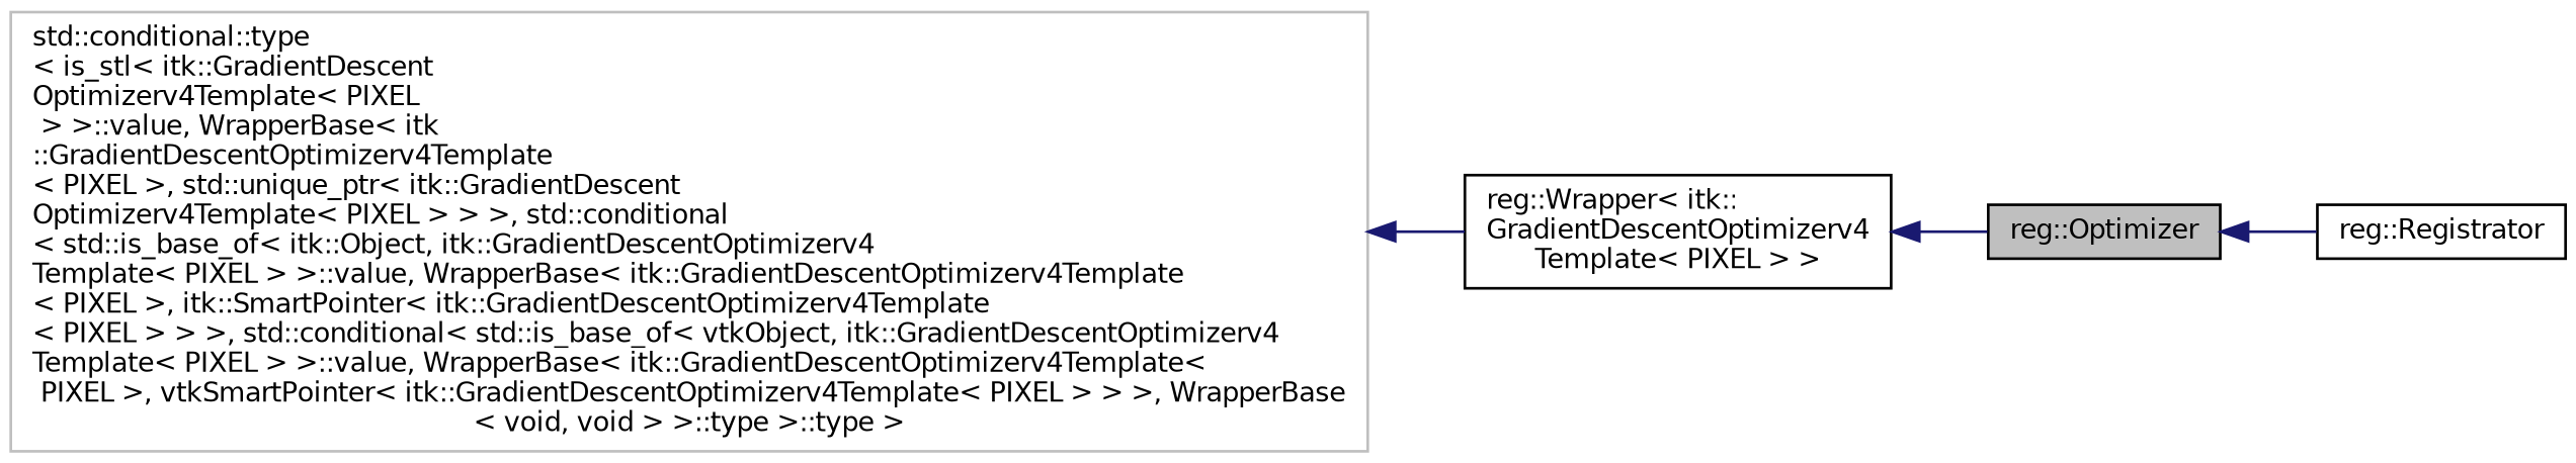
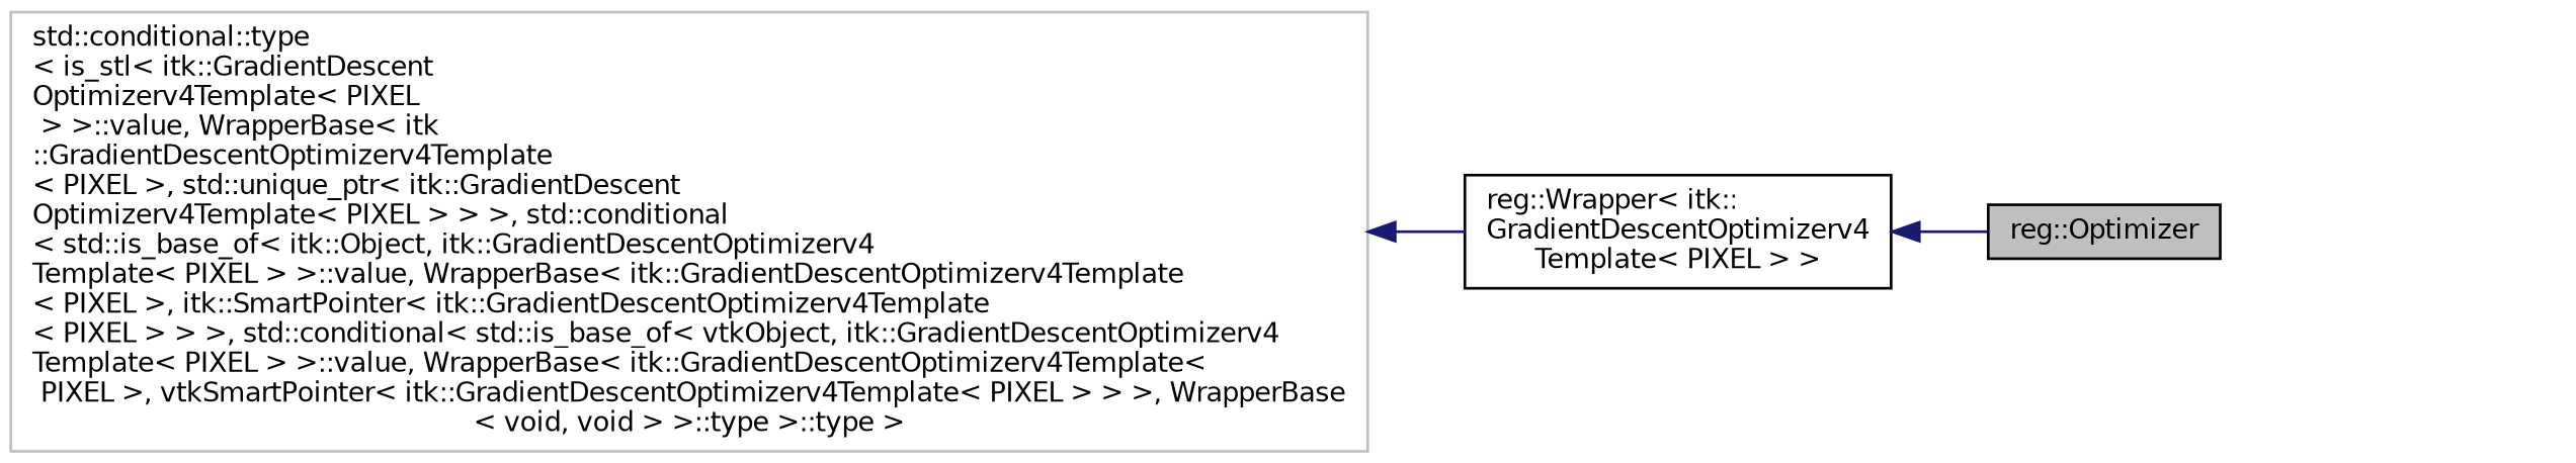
  digraph {
    rankdir=LR
    node [color=black fillcolor=white fontname=Helvetica fontsize=10 shape=record style=filled]
    edge [color=midnightblue dir=back fontname=Helvetica fontsize=10 labelfontname=Helvetica labelfontsize=10 style=solid]
    n1 [fillcolor=grey75 fontcolor=black height=0.2 label="reg::Optimizer" width=0.4]
-   n2 [height=0.2 label="reg::Registrator" width=0.4]
    n3 [height=0.2 label="reg::Wrapper\< itk::\lGradientDescentOptimizerv4\lTemplate\< PIXEL \> \>" width=0.4]
    n4 [color=grey75 height=0.2 label="std::conditional::type\l\< is_stl\< itk::GradientDescent\lOptimizerv4Template\< PIXEL\l \> \>::value, WrapperBase\< itk\l::GradientDescentOptimizerv4Template\l\< PIXEL \>, std::unique_ptr\< itk::GradientDescent\lOptimizerv4Template\< PIXEL \> \> \>, std::conditional\l\< std::is_base_of\< itk::Object, itk::GradientDescentOptimizerv4\lTemplate\< PIXEL \> \>::value, WrapperBase\< itk::GradientDescentOptimizerv4Template\l\< PIXEL \>, itk::SmartPointer\< itk::GradientDescentOptimizerv4Template\l\< PIXEL \> \> \>, std::conditional\< std::is_base_of\< vtkObject, itk::GradientDescentOptimizerv4\lTemplate\< PIXEL \> \>::value, WrapperBase\< itk::GradientDescentOptimizerv4Template\<\l PIXEL \>, vtkSmartPointer\< itk::GradientDescentOptimizerv4Template\< PIXEL \> \> \>, WrapperBase\l\< void, void \> \>::type \>::type \>" width=0.4]
-   n1 -> n2
    n3 -> n1
    n4 -> n3
  }
